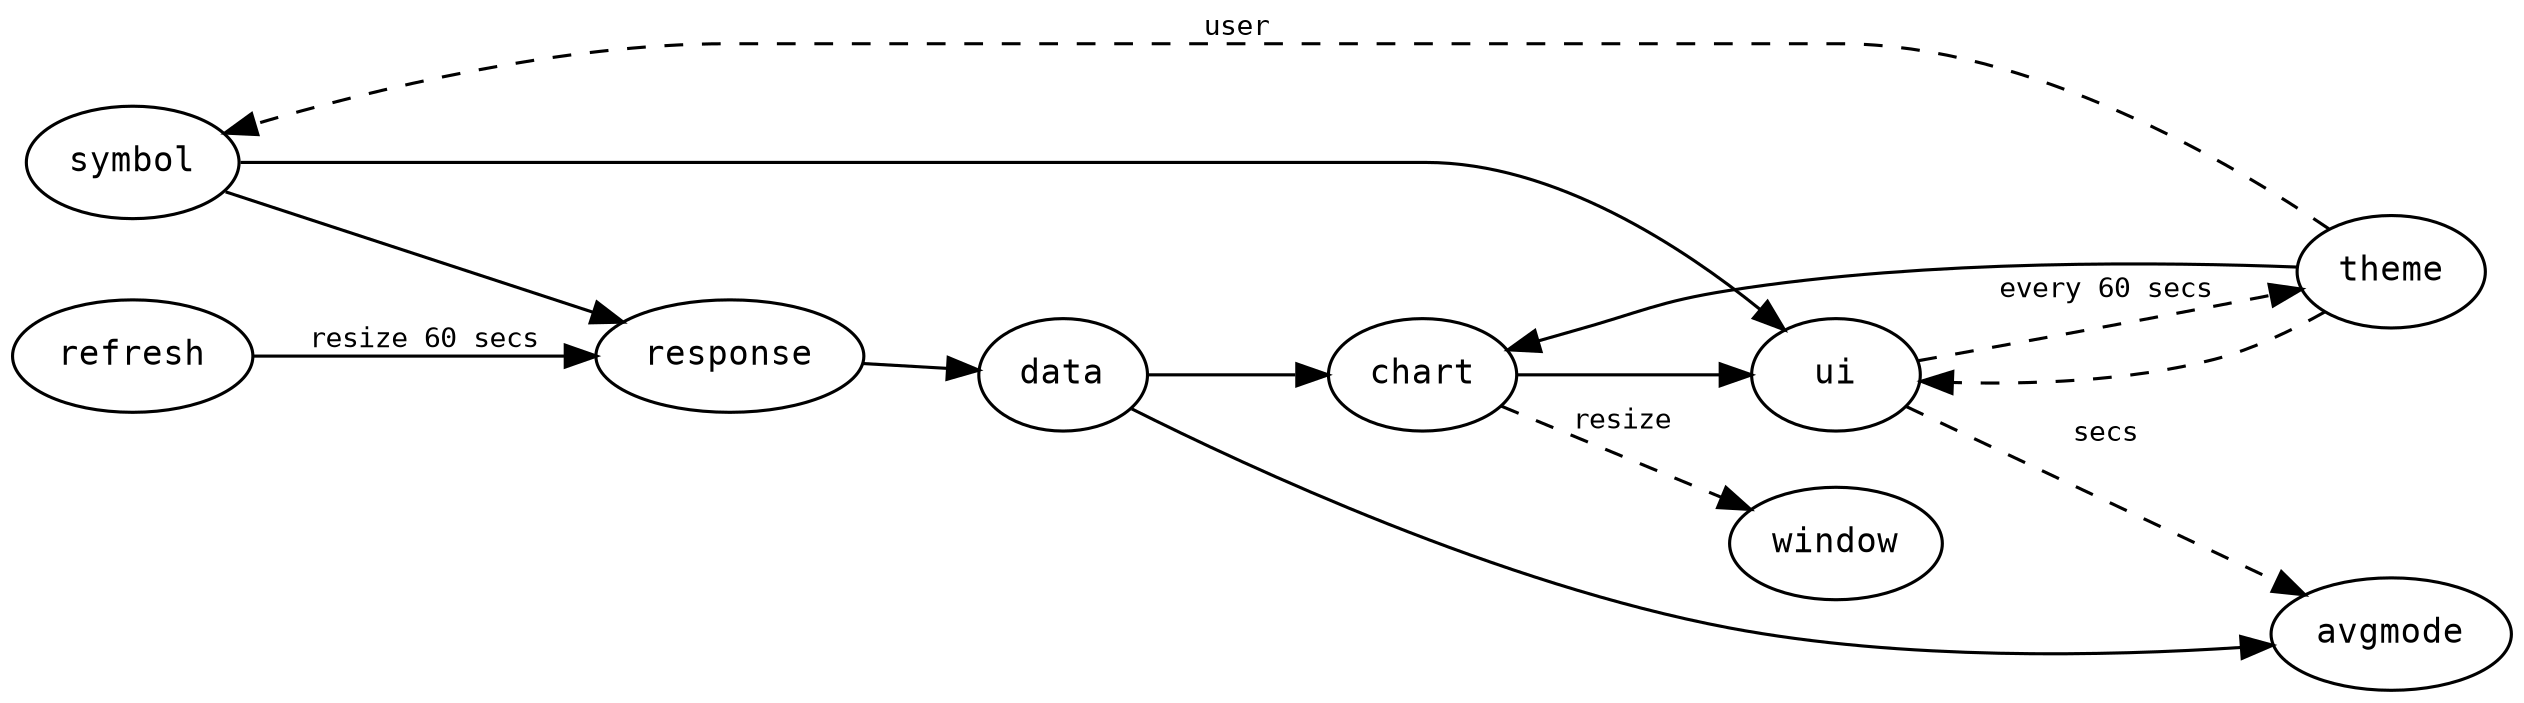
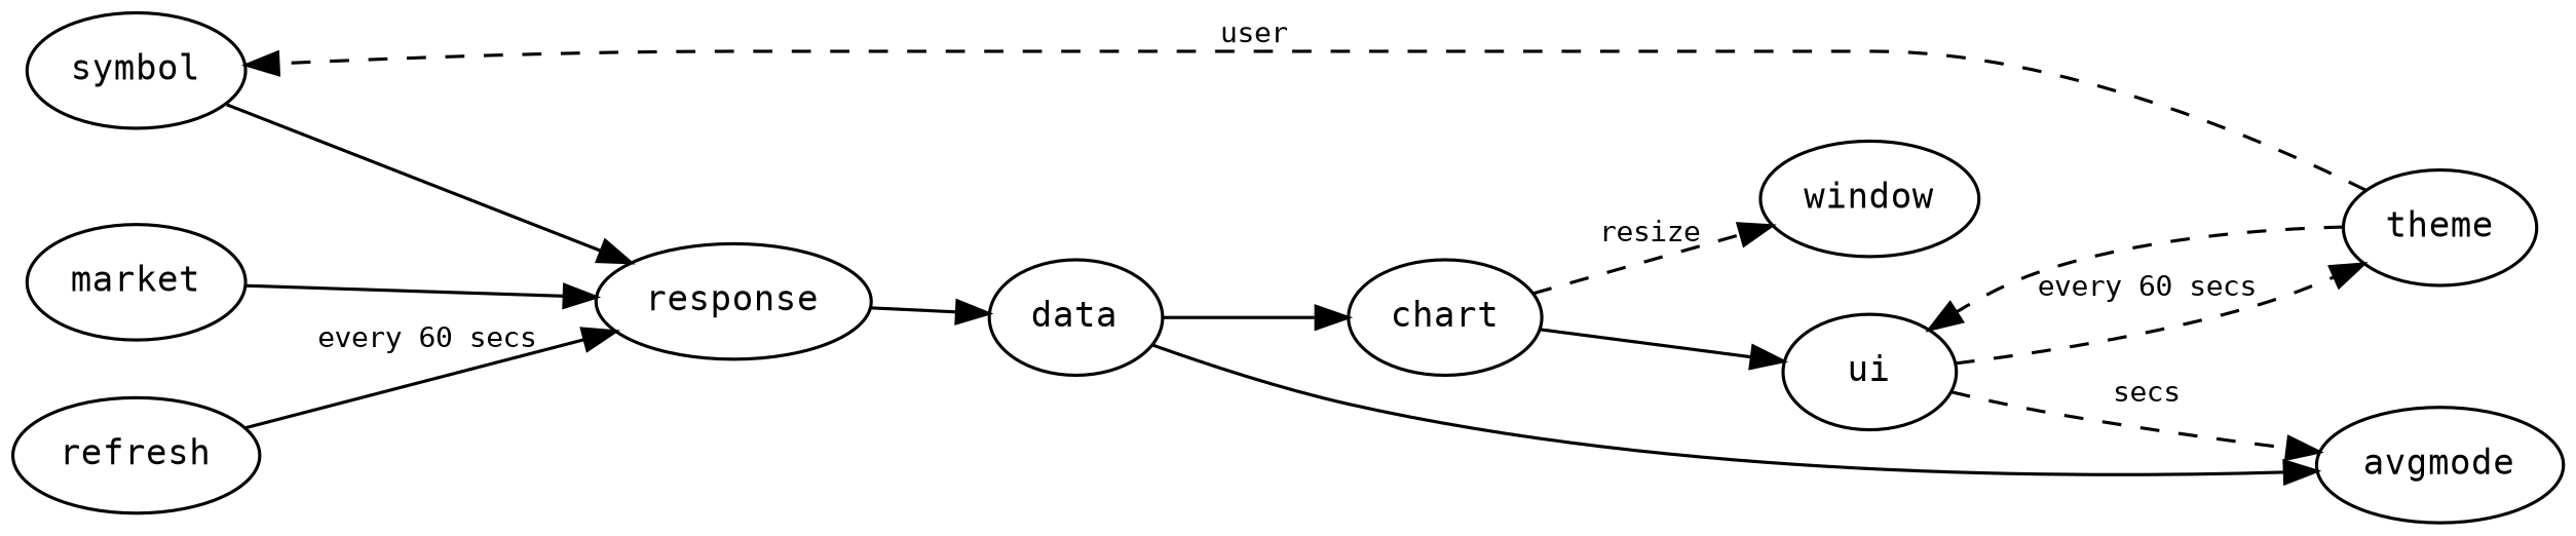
  digraph {
    fontname="DejaVu Sans Mono"
    rank=same
    rankdir=LR
    node [fontname="DejaVu Sans Mono" fontsize=11]
    edge [fontname="DejaVu Sans Mono" fontsize=9]
    symbol
    response
    ui
    data
    avgmode
    theme
    chart
+   market
    refresh
    window
    symbol -> response
-   symbol -> ui
    response -> data
    ui -> avgmode [label=secs style=dashed]
    ui -> theme [label="every 60 secs" style=dashed]
    data -> avgmode
    data -> chart
    theme -> symbol [label=user style=dashed]
    theme -> ui [style=dashed]
-   theme -> chart
    chart -> ui
    chart -> window [label=resize style=dashed]
-   refresh -> response [label="resize 60 secs"]
+   market -> response
+   refresh -> response [label="every 60 secs"]
  }
